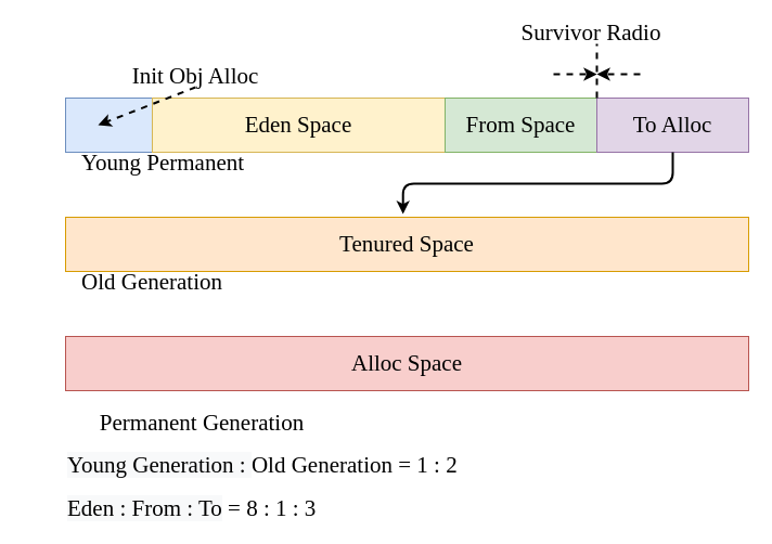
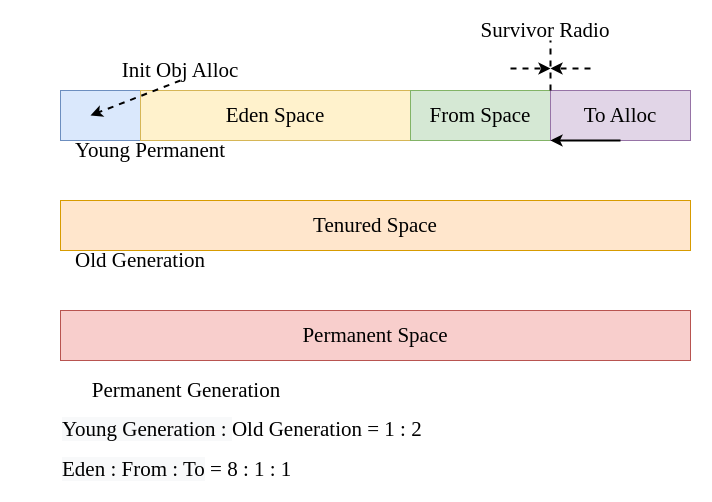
  <mxCell id="0" />
  <mxCell id="1" parent="0" />
  <mxCell id="2" value="" style="rounded=0;whiteSpace=wrap;html=1;fillColor=#dae8fc;strokeColor=#6c8ebf;" parent="1" vertex="1"><mxGeometry x="60" y="90" width="80" height="50" as="geometry" /></mxCell>
  <mxCell id="3" value="Eden Space" style="rounded=0;whiteSpace=wrap;html=1;fontSize=21;fontFamily=Comic Sans MS;fillColor=#fff2cc;strokeColor=#d6b656;" parent="1" vertex="1"><mxGeometry x="140" y="90" width="270" height="50" as="geometry" /></mxCell>
  <mxCell id="4" value="From Space" style="rounded=0;whiteSpace=wrap;html=1;fontFamily=Comic Sans MS;fontSize=21;fillColor=#d5e8d4;strokeColor=#82b366;" parent="1" vertex="1"><mxGeometry x="410" y="90" width="140" height="50" as="geometry" /></mxCell>
  <mxCell id="5" value="To Alloc" style="rounded=0;whiteSpace=wrap;html=1;fontFamily=Comic Sans MS;fontSize=21;fillColor=#e1d5e7;strokeColor=#9673a6;" parent="1" vertex="1"><mxGeometry x="550" y="90" width="140" height="50" as="geometry" /></mxCell>
  <mxCell id="6" value="Tenured Space" style="rounded=0;whiteSpace=wrap;html=1;fontFamily=Comic Sans MS;fontSize=21;fillColor=#ffe6cc;strokeColor=#d79b00;" parent="1" vertex="1"><mxGeometry x="60" y="200" width="630" height="50" as="geometry" /></mxCell>
- <mxCell id="7" value="Alloc Space" style="rounded=0;whiteSpace=wrap;html=1;fontFamily=Comic Sans MS;fontSize=21;fillColor=#f8cecc;strokeColor=#b85450;" parent="1" vertex="1"><mxGeometry x="60" y="310" width="630" height="50" as="geometry" /></mxCell>
+ <mxCell id="7" value="Permanent Space" style="rounded=0;whiteSpace=wrap;html=1;fontFamily=Comic Sans MS;fontSize=21;fillColor=#f8cecc;strokeColor=#b85450;" parent="1" vertex="1"><mxGeometry x="60" y="310" width="630" height="50" as="geometry" /></mxCell>
  <mxCell id="8" value="Young Permanent" style="text;html=1;strokeColor=none;fillColor=none;align=center;verticalAlign=middle;whiteSpace=wrap;rounded=0;fontFamily=Comic Sans MS;fontSize=21;" parent="1" vertex="1"><mxGeometry x="30" y="140" width="240" height="20" as="geometry" /></mxCell>
  <mxCell id="9" value="Old Generation" style="text;html=1;strokeColor=none;fillColor=none;align=center;verticalAlign=middle;whiteSpace=wrap;rounded=0;fontFamily=Comic Sans MS;fontSize=21;" parent="1" vertex="1"><mxGeometry x="20" y="250" width="240" height="20" as="geometry" /></mxCell>
  <mxCell id="10" value="Permanent Generation" style="text;html=1;strokeColor=none;fillColor=none;align=center;verticalAlign=middle;whiteSpace=wrap;rounded=0;fontFamily=Comic Sans MS;fontSize=21;" parent="1" vertex="1"><mxGeometry x="66" y="380" width="240" height="20" as="geometry" /></mxCell>
  <mxCell id="11" value="" style="endArrow=none;html=1;fontFamily=Comic Sans MS;fontSize=21;exitX=0;exitY=0;exitDx=0;exitDy=0;strokeWidth=2;dashed=1;" parent="1" source="5" edge="1"><mxGeometry width="50" height="50" relative="1" as="geometry"><mxPoint x="520" y="70" as="sourcePoint" /><mxPoint x="550" y="40" as="targetPoint" /></mxGeometry></mxCell>
  <mxCell id="12" value="" style="endArrow=classic;html=1;dashed=1;strokeWidth=2;fontFamily=Comic Sans MS;fontSize=21;" parent="1" edge="1"><mxGeometry width="50" height="50" relative="1" as="geometry"><mxPoint x="510" y="68" as="sourcePoint" /><mxPoint x="550" y="68" as="targetPoint" /></mxGeometry></mxCell>
  <mxCell id="13" value="" style="endArrow=classic;html=1;dashed=1;strokeWidth=2;fontFamily=Comic Sans MS;fontSize=21;" parent="1" edge="1"><mxGeometry width="50" height="50" relative="1" as="geometry"><mxPoint x="590" y="68" as="sourcePoint" /><mxPoint x="550" y="68" as="targetPoint" /></mxGeometry></mxCell>
  <mxCell id="14" value="Survivor Radio" style="text;html=1;strokeColor=none;fillColor=none;align=center;verticalAlign=middle;whiteSpace=wrap;rounded=0;fontFamily=Comic Sans MS;fontSize=21;" parent="1" vertex="1"><mxGeometry x="440" y="20" width="210" height="20" as="geometry" /></mxCell>
  <mxCell id="15" value="Init Obj Alloc" style="text;html=1;strokeColor=none;fillColor=none;align=center;verticalAlign=middle;whiteSpace=wrap;rounded=0;fontFamily=Comic Sans MS;fontSize=21;" parent="1" vertex="1"><mxGeometry x="90" y="60" width="180" height="20" as="geometry" /></mxCell>
  <mxCell id="16" value="" style="endArrow=classic;html=1;dashed=1;strokeWidth=2;fontFamily=Comic Sans MS;fontSize=21;exitX=0.5;exitY=1;exitDx=0;exitDy=0;" parent="1" source="15" edge="1"><mxGeometry width="50" height="50" relative="1" as="geometry"><mxPoint x="-10" y="160" as="sourcePoint" /><mxPoint x="90" y="115" as="targetPoint" /></mxGeometry></mxCell>
- <mxCell id="17" value="" style="edgeStyle=elbowEdgeStyle;elbow=vertical;endArrow=classic;html=1;strokeWidth=2;fontFamily=Comic Sans MS;fontSize=21;entryX=0.494;entryY=-0.059;entryDx=0;entryDy=0;entryPerimeter=0;exitX=0.5;exitY=1;exitDx=0;exitDy=0;" parent="1" source="5" target="6" edge="1"><mxGeometry width="50" height="50" relative="1" as="geometry"><mxPoint x="490" y="170" as="sourcePoint" /><mxPoint x="380" y="150" as="targetPoint" /></mxGeometry></mxCell>
+ <mxCell id="17" value="" style="edgeStyle=elbowEdgeStyle;elbow=vertical;endArrow=classic;html=1;strokeWidth=2;fontFamily=Comic Sans MS;fontSize=21;exitX=0.5;exitY=1;exitDx=0;exitDy=0;" parent="1" source="5" target="4" edge="1"><mxGeometry width="50" height="50" relative="1" as="geometry"><mxPoint x="490" y="170" as="sourcePoint" /><mxPoint x="380" y="150" as="targetPoint" /></mxGeometry></mxCell>
  <mxCell id="18" value="&lt;span style=&quot;color: rgb(0 , 0 , 0) ; font-family: &amp;#34;comic sans ms&amp;#34; ; font-size: 21px ; font-style: normal ; font-weight: 400 ; letter-spacing: normal ; text-align: center ; text-indent: 0px ; text-transform: none ; word-spacing: 0px ; background-color: rgb(248 , 249 , 250) ; display: inline ; float: none&quot;&gt;Young Generation :&amp;nbsp;&lt;/span&gt;&lt;span style=&quot;color: rgba(0 , 0 , 0 , 0) ; font-family: monospace ; font-size: 0px&quot;&gt;%3CmxGraphModel%3E%3Croot%3E%3CmxCell%20id%3D%220%22%2F%3E%3CmxCell%20id%3D%221%22%20parent%3D%220%22%2F%3E%3CmxCell%20id%3D%222%22%20value%3D%22Old%20Generation%22%20style%3D%22text%3Bhtml%3D1%3BstrokeColor%3Dnone%3BfillColor%3Dnone%3Balign%3Dcenter%3BverticalAlign%3Dmiddle%3BwhiteSpace%3Dwrap%3Brounded%3D0%3BfontFamily%3DComic%20Sans%20MS%3BfontSize%3D21%3B%22%20vertex%3D%221%22%20parent%3D%221%22%3E%3CmxGeometry%20x%3D%2290%22%20y%3D%22320%22%20width%3D%22240%22%20height%3D%2220%22%20as%3D%22geometry%22%2F%3E%3C%2FmxCell%3E%3C%2Froot%3E%3C%2FmxGraphModel%3E&lt;/span&gt;&lt;span style=&quot;font-family: &amp;#34;comic sans ms&amp;#34; ; font-size: 21px ; text-align: center&quot;&gt;Old Generation = 1 : 2&lt;/span&gt;" style="text;whiteSpace=wrap;html=1;" vertex="1" parent="1"><mxGeometry x="60" y="410" width="480" height="30" as="geometry" /></mxCell>
- <mxCell id="19" value="&lt;span style=&quot;color: rgb(0 , 0 , 0) ; font-family: &amp;#34;comic sans ms&amp;#34; ; font-size: 21px ; font-style: normal ; font-weight: 400 ; letter-spacing: normal ; text-align: center ; text-indent: 0px ; text-transform: none ; word-spacing: 0px ; background-color: rgb(248 , 249 , 250) ; display: inline ; float: none&quot;&gt;Eden : From : To&lt;/span&gt;&lt;span style=&quot;font-family: &amp;#34;comic sans ms&amp;#34; ; font-size: 21px ; text-align: center&quot;&gt;&amp;nbsp;= 8 : 1 : 3&lt;/span&gt;" style="text;whiteSpace=wrap;html=1;" vertex="1" parent="1"><mxGeometry x="60" y="450" width="480" height="30" as="geometry" /></mxCell>
+ <mxCell id="19" value="&lt;span style=&quot;color: rgb(0 , 0 , 0) ; font-family: &amp;#34;comic sans ms&amp;#34; ; font-size: 21px ; font-style: normal ; font-weight: 400 ; letter-spacing: normal ; text-align: center ; text-indent: 0px ; text-transform: none ; word-spacing: 0px ; background-color: rgb(248 , 249 , 250) ; display: inline ; float: none&quot;&gt;Eden : From : To&lt;/span&gt;&lt;span style=&quot;font-family: &amp;#34;comic sans ms&amp;#34; ; font-size: 21px ; text-align: center&quot;&gt;&amp;nbsp;= 8 : 1 : 1&lt;/span&gt;" style="text;whiteSpace=wrap;html=1;" vertex="1" parent="1"><mxGeometry x="60" y="450" width="480" height="30" as="geometry" /></mxCell>
